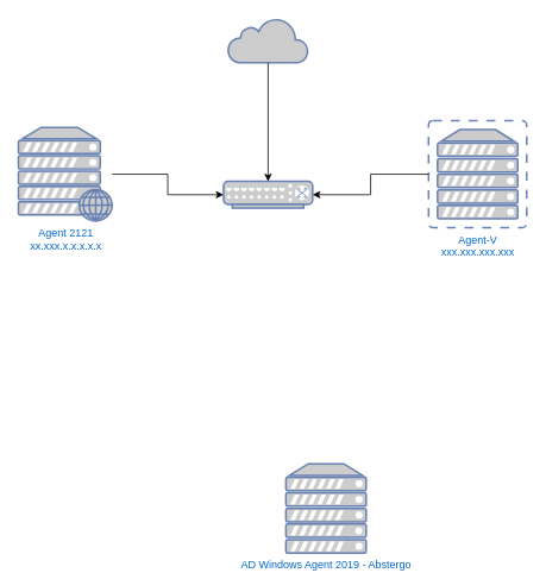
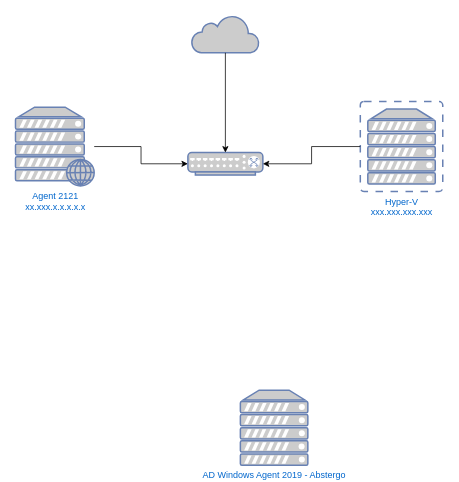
  <mxCell id="0" />
  <mxCell id="1" parent="0" />
- <mxCell id="2" value="Agent-V&lt;br&gt;xxx.xxx.xxx.xxx" style="fontColor=#0066CC;verticalAlign=top;verticalLabelPosition=bottom;labelPosition=center;align=center;html=1;outlineConnect=0;fillColor=#CCCCCC;strokeColor=#6881B3;gradientColor=none;gradientDirection=north;strokeWidth=2;shape=mxgraph.networks.virtual_server;" vertex="1" parent="1"><mxGeometry x="480" y="135" width="110" height="120" as="geometry" /></mxCell>
+ <mxCell id="2" value="Hyper-V&lt;br&gt;xxx.xxx.xxx.xxx" style="fontColor=#0066CC;verticalAlign=top;verticalLabelPosition=bottom;labelPosition=center;align=center;html=1;outlineConnect=0;fillColor=#CCCCCC;strokeColor=#6881B3;gradientColor=none;gradientDirection=north;strokeWidth=2;shape=mxgraph.networks.virtual_server;" vertex="1" parent="1"><mxGeometry x="480" y="135" width="110" height="120" as="geometry" /></mxCell>
  <mxCell id="3" value="Agent 2121&lt;br&gt;xx.xxx.x.x.x.x.x" style="fontColor=#0066CC;verticalAlign=top;verticalLabelPosition=bottom;labelPosition=center;align=center;html=1;outlineConnect=0;fillColor=#CCCCCC;strokeColor=#6881B3;gradientColor=none;gradientDirection=north;strokeWidth=2;shape=mxgraph.networks.web_server;" vertex="1" parent="1"><mxGeometry x="20" y="142.5" width="105" height="105" as="geometry" /></mxCell>
  <mxCell id="4" value="" style="fontColor=#0066CC;verticalAlign=top;verticalLabelPosition=bottom;labelPosition=center;align=center;html=1;outlineConnect=0;fillColor=#CCCCCC;strokeColor=#6881B3;gradientColor=none;gradientDirection=north;strokeWidth=2;shape=mxgraph.networks.switch;" vertex="1" parent="1"><mxGeometry x="250" y="203" width="100" height="30" as="geometry" /></mxCell>
  <mxCell id="5" style="edgeStyle=orthogonalEdgeStyle;rounded=0;orthogonalLoop=1;jettySize=auto;html=1;entryX=1;entryY=0.5;entryDx=0;entryDy=0;entryPerimeter=0;" edge="1" parent="1" source="2" target="4"><mxGeometry relative="1" as="geometry" /></mxCell>
  <mxCell id="6" style="edgeStyle=orthogonalEdgeStyle;rounded=0;orthogonalLoop=1;jettySize=auto;html=1;entryX=0;entryY=0.5;entryDx=0;entryDy=0;entryPerimeter=0;" edge="1" parent="1" source="3" target="4"><mxGeometry relative="1" as="geometry" /></mxCell>
  <mxCell id="7" value="" style="html=1;outlineConnect=0;fillColor=#CCCCCC;strokeColor=#6881B3;gradientColor=none;gradientDirection=north;strokeWidth=2;shape=mxgraph.networks.cloud;fontColor=#ffffff;" vertex="1" parent="1"><mxGeometry x="255" y="20" width="90" height="50" as="geometry" /></mxCell>
  <mxCell id="8" style="edgeStyle=orthogonalEdgeStyle;rounded=0;orthogonalLoop=1;jettySize=auto;html=1;entryX=0.5;entryY=0;entryDx=0;entryDy=0;entryPerimeter=0;" edge="1" parent="1" source="7" target="4"><mxGeometry relative="1" as="geometry" /></mxCell>
  <mxCell id="9" value="AD Windows Agent 2019 - Abstergo" style="fontColor=#0066CC;verticalAlign=top;verticalLabelPosition=bottom;labelPosition=center;align=center;html=1;outlineConnect=0;fillColor=#CCCCCC;strokeColor=#6881B3;gradientColor=none;gradientDirection=north;strokeWidth=2;shape=mxgraph.networks.server;" vertex="1" parent="1"><mxGeometry x="320" y="520" width="90" height="100" as="geometry" /></mxCell>
